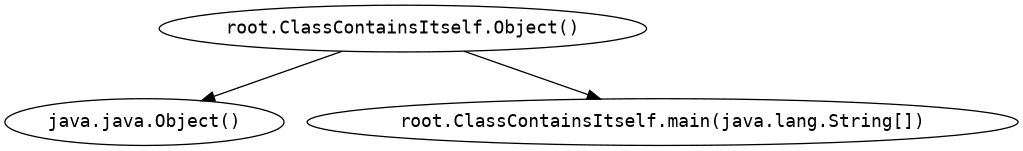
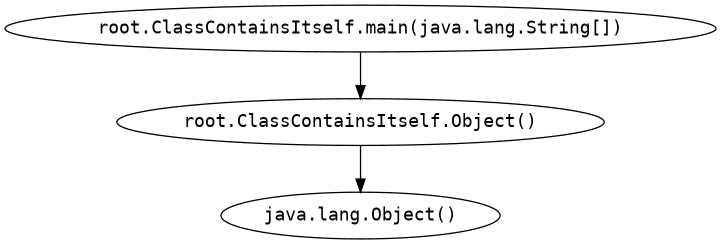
  digraph {
    fontname="DejaVu Sans Mono"
    rankdir=TB
    node [fontname="DejaVu Sans Mono"]
    edge [fontname="DejaVu Sans Mono"]
    n1 [label="root.ClassContainsItself.Object()"]
-   n2 [label="java.java.Object()"]
+   n2 [label="java.lang.Object()"]
    n3 [label="root.ClassContainsItself.main(java.lang.String[])"]
    n1 -> n2
-   n1 -> n3
+   n3 -> n1
  }
